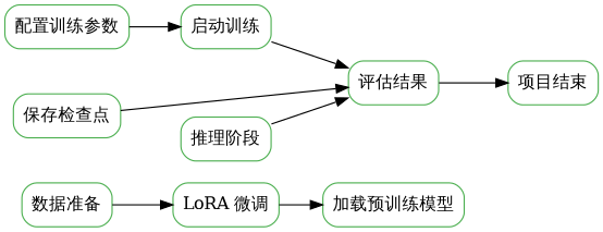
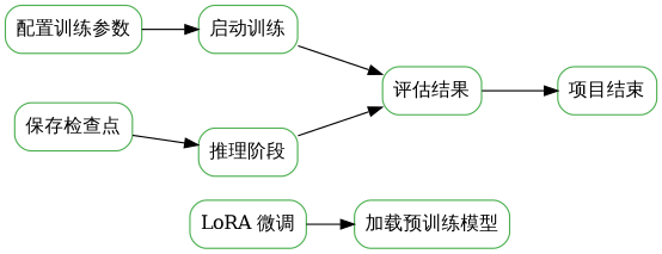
  digraph {
    rankdir=LR
    node [color="#4CAF50" shape=box style=rounded]
-   n1 [label="数据准备"]
    n2 [label="LoRA 微调"]
    n3 [label="加载预训练模型"]
    n4 [label="配置训练参数"]
    n5 [label="启动训练"]
    n6 [label="评估结果"]
    n7 [label="保存检查点"]
    n8 [label="推理阶段"]
    n9 [label="项目结束"]
-   n1 -> n2
    n2 -> n3
    n4 -> n5
    n5 -> n6
    n6 -> n9
-   n7 -> n6
+   n7 -> n8
    n8 -> n6
  }
